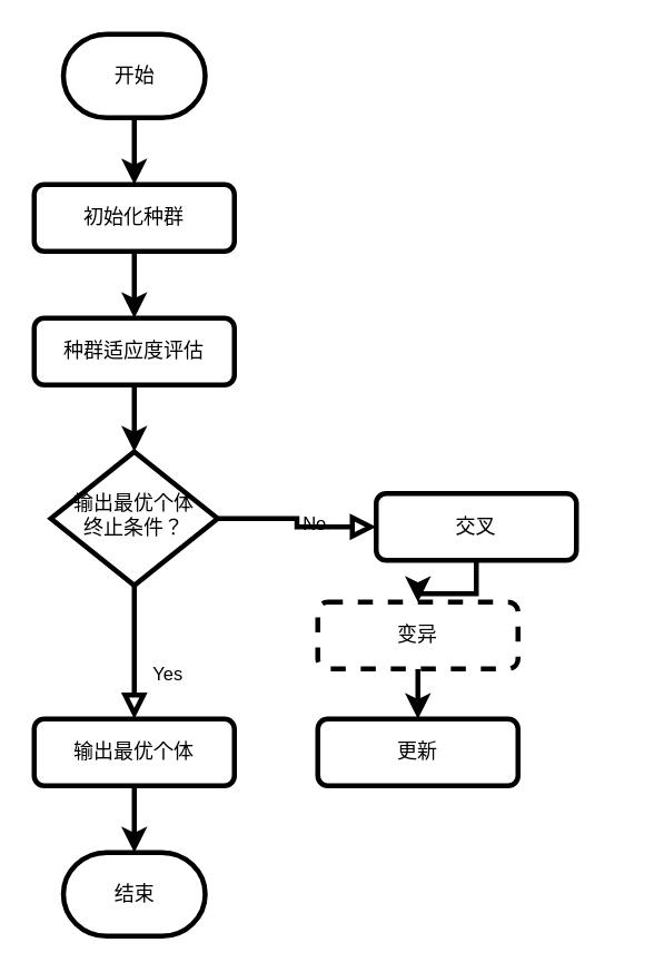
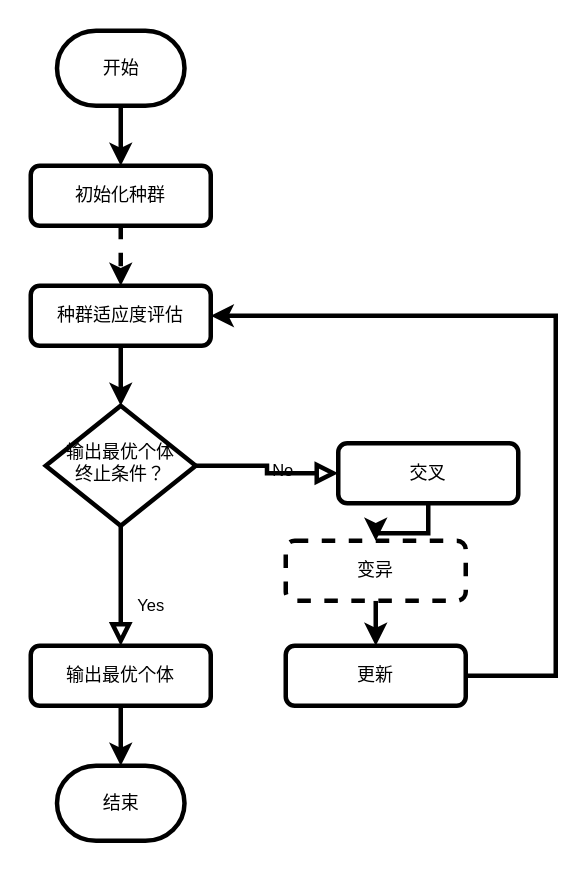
  <mxCell id="0" />
  <mxCell id="1" parent="0" />
- <mxCell id="2" value="" style="edgeStyle=orthogonalEdgeStyle;rounded=0;orthogonalLoop=1;jettySize=auto;html=1;strokeWidth=3;" edge="1" parent="1" source="3" target="12"><mxGeometry relative="1" as="geometry" /></mxCell>
+ <mxCell id="2" value="" style="edgeStyle=orthogonalEdgeStyle;rounded=0;orthogonalLoop=1;jettySize=auto;html=1;strokeWidth=3;dashed=1;" edge="1" parent="1" source="3" target="12"><mxGeometry relative="1" as="geometry" /></mxCell>
  <mxCell id="3" value="初始化种群" style="rounded=1;whiteSpace=wrap;html=1;fontSize=12;glass=0;strokeWidth=3;shadow=0;" parent="1" vertex="1"><mxGeometry x="20" y="110" width="120" height="40" as="geometry" /></mxCell>
  <mxCell id="4" value="Yes" style="rounded=0;html=1;jettySize=auto;orthogonalLoop=1;fontSize=11;endArrow=block;endFill=0;endSize=8;strokeWidth=3;shadow=0;labelBackgroundColor=none;edgeStyle=orthogonalEdgeStyle;" parent="1" source="6" target="8" edge="1"><mxGeometry x="0.333" y="20" relative="1" as="geometry"><mxPoint as="offset" /></mxGeometry></mxCell>
  <mxCell id="5" value="No" style="edgeStyle=orthogonalEdgeStyle;rounded=0;html=1;jettySize=auto;orthogonalLoop=1;fontSize=11;endArrow=block;endFill=0;endSize=8;strokeWidth=3;shadow=0;labelBackgroundColor=none;" parent="1" source="6" target="10" edge="1"><mxGeometry y="10" relative="1" as="geometry"><mxPoint as="offset" /></mxGeometry></mxCell>
  <mxCell id="6" value="输出最优个体&lt;br&gt;终止条件？" style="rhombus;whiteSpace=wrap;html=1;shadow=0;fontFamily=Helvetica;fontSize=12;align=center;strokeWidth=3;spacing=6;spacingTop=-4;" parent="1" vertex="1"><mxGeometry x="30" y="270" width="100" height="80" as="geometry" /></mxCell>
  <mxCell id="7" value="" style="edgeStyle=orthogonalEdgeStyle;rounded=0;orthogonalLoop=1;jettySize=auto;html=1;strokeWidth=3;" edge="1" parent="1" source="8" target="19"><mxGeometry relative="1" as="geometry" /></mxCell>
  <mxCell id="8" value="输出最优个体" style="rounded=1;whiteSpace=wrap;html=1;fontSize=12;glass=0;strokeWidth=3;shadow=0;" parent="1" vertex="1"><mxGeometry x="20" y="430" width="120" height="40" as="geometry" /></mxCell>
  <mxCell id="9" value="" style="edgeStyle=orthogonalEdgeStyle;rounded=0;orthogonalLoop=1;jettySize=auto;html=1;strokeWidth=3;" edge="1" parent="1" source="10" target="14"><mxGeometry relative="1" as="geometry" /></mxCell>
  <mxCell id="10" value="交叉" style="rounded=1;whiteSpace=wrap;html=1;fontSize=12;glass=0;strokeWidth=3;shadow=0;" parent="1" vertex="1"><mxGeometry x="225" y="295" width="120" height="40" as="geometry" /></mxCell>
  <mxCell id="11" value="" style="edgeStyle=orthogonalEdgeStyle;rounded=0;orthogonalLoop=1;jettySize=auto;html=1;strokeWidth=3;" edge="1" parent="1" source="12" target="6"><mxGeometry relative="1" as="geometry" /></mxCell>
  <mxCell id="12" value="种群适应度评估" style="rounded=1;whiteSpace=wrap;html=1;fontSize=12;glass=0;strokeWidth=3;shadow=0;" vertex="1" parent="1"><mxGeometry x="20" y="190" width="120" height="40" as="geometry" /></mxCell>
  <mxCell id="13" value="" style="edgeStyle=orthogonalEdgeStyle;rounded=0;orthogonalLoop=1;jettySize=auto;html=1;strokeWidth=3;" edge="1" parent="1" source="14" target="16"><mxGeometry relative="1" as="geometry" /></mxCell>
  <mxCell id="14" value="变异" style="rounded=1;whiteSpace=wrap;html=1;fontSize=12;glass=0;strokeWidth=3;shadow=0;dashed=1;" vertex="1" parent="1"><mxGeometry x="190" y="360" width="120" height="40" as="geometry" /></mxCell>
+ <mxCell id="15" value="" style="edgeStyle=orthogonalEdgeStyle;rounded=0;orthogonalLoop=1;jettySize=auto;html=1;entryX=1;entryY=0.5;entryDx=0;entryDy=0;exitX=1;exitY=0.5;exitDx=0;exitDy=0;strokeWidth=3;" edge="1" parent="1" source="16" target="12"><mxGeometry relative="1" as="geometry"><mxPoint x="420" y="160" as="targetPoint" /><Array as="points"><mxPoint x="370" y="450" /><mxPoint x="370" y="210" /></Array></mxGeometry></mxCell>
  <mxCell id="16" value="更新" style="rounded=1;whiteSpace=wrap;html=1;fontSize=12;glass=0;strokeWidth=3;shadow=0;" vertex="1" parent="1"><mxGeometry x="190" y="430" width="120" height="40" as="geometry" /></mxCell>
  <mxCell id="17" value="" style="edgeStyle=orthogonalEdgeStyle;rounded=0;orthogonalLoop=1;jettySize=auto;html=1;strokeWidth=3;" edge="1" parent="1" source="18" target="3"><mxGeometry relative="1" as="geometry" /></mxCell>
  <mxCell id="18" value="开始" style="strokeWidth=3;html=1;shape=mxgraph.flowchart.terminator;whiteSpace=wrap;" vertex="1" parent="1"><mxGeometry x="37.5" y="20" width="85" height="50" as="geometry" /></mxCell>
  <mxCell id="19" value="结束" style="strokeWidth=3;html=1;shape=mxgraph.flowchart.terminator;whiteSpace=wrap;" vertex="1" parent="1"><mxGeometry x="37.5" y="510" width="85" height="50" as="geometry" /></mxCell>
